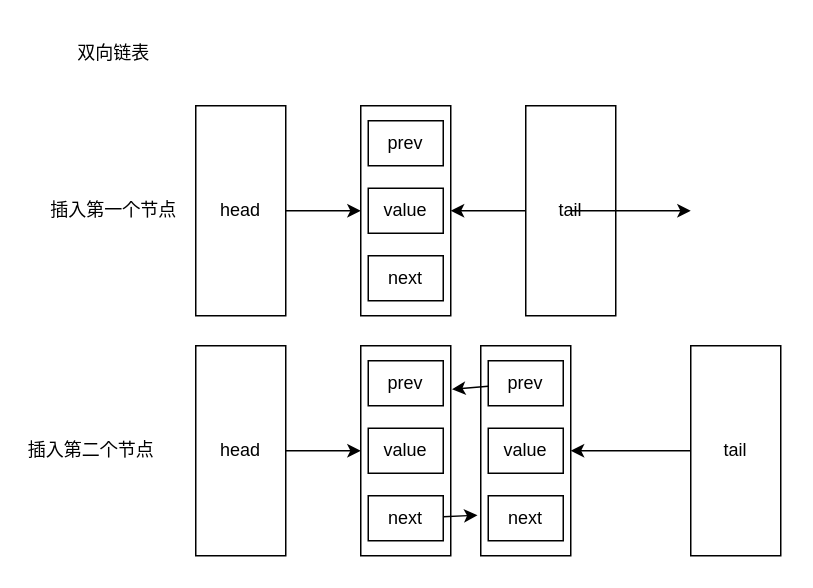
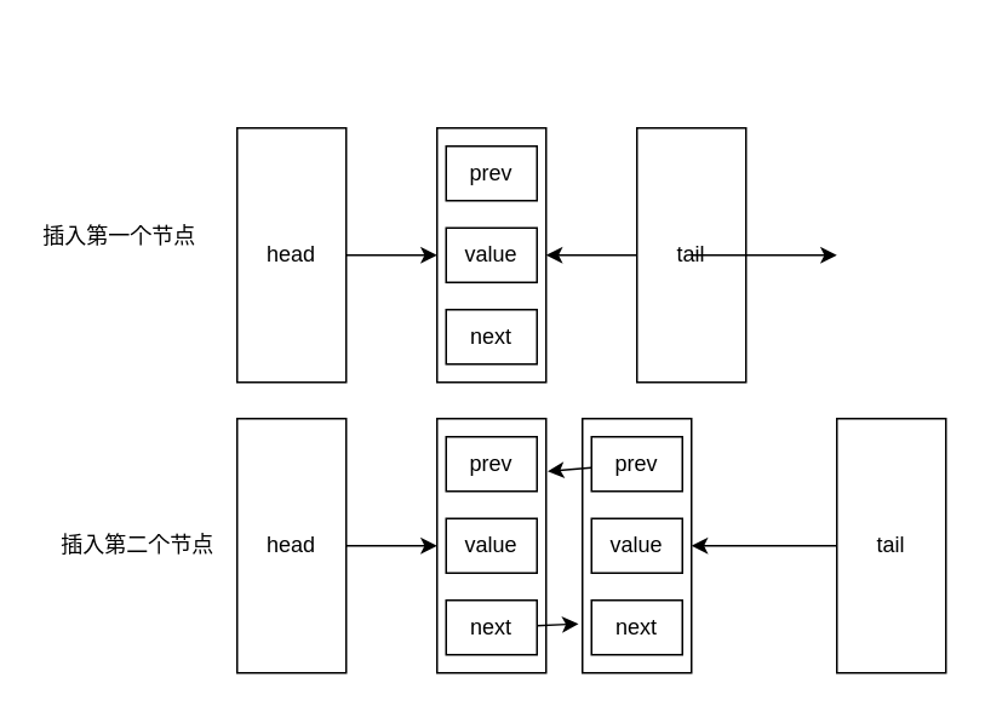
  <mxCell id="0" />
  <mxCell id="1" parent="0" />
  <mxCell id="2" style="edgeStyle=none;html=1;entryX=0;entryY=0.5;entryDx=0;entryDy=0;" parent="1" source="3" target="4" edge="1"><mxGeometry relative="1" as="geometry" /></mxCell>
  <mxCell id="3" value="head" style="rounded=0;whiteSpace=wrap;html=1;" parent="1" vertex="1"><mxGeometry x="130" y="70" width="60" height="140" as="geometry" /></mxCell>
  <mxCell id="4" value="" style="rounded=0;whiteSpace=wrap;html=1;" parent="1" vertex="1"><mxGeometry x="240" y="70" width="60" height="140" as="geometry" /></mxCell>
  <mxCell id="5" value="prev" style="rounded=0;whiteSpace=wrap;html=1;" parent="1" vertex="1"><mxGeometry x="245" y="80" width="50" height="30" as="geometry" /></mxCell>
  <mxCell id="6" value="value" style="rounded=0;whiteSpace=wrap;html=1;" parent="1" vertex="1"><mxGeometry x="245" y="125" width="50" height="30" as="geometry" /></mxCell>
  <mxCell id="7" value="next" style="rounded=0;whiteSpace=wrap;html=1;" parent="1" vertex="1"><mxGeometry x="245" y="170" width="50" height="30" as="geometry" /></mxCell>
  <mxCell id="8" style="edgeStyle=none;html=1;entryX=1;entryY=0.5;entryDx=0;entryDy=0;" parent="1" source="9" target="4" edge="1"><mxGeometry relative="1" as="geometry" /></mxCell>
  <mxCell id="9" value="tail" style="rounded=0;whiteSpace=wrap;html=1;" parent="1" vertex="1"><mxGeometry x="350" y="70" width="60" height="140" as="geometry" /></mxCell>
  <mxCell id="10" style="edgeStyle=none;html=1;entryX=0;entryY=0.5;entryDx=0;entryDy=0;" parent="1" source="11" target="12" edge="1"><mxGeometry relative="1" as="geometry" /></mxCell>
  <mxCell id="11" value="head" style="rounded=0;whiteSpace=wrap;html=1;" parent="1" vertex="1"><mxGeometry x="130" y="230" width="60" height="140" as="geometry" /></mxCell>
  <mxCell id="12" value="" style="rounded=0;whiteSpace=wrap;html=1;" parent="1" vertex="1"><mxGeometry x="240" y="230" width="60" height="140" as="geometry" /></mxCell>
  <mxCell id="13" value="prev" style="rounded=0;whiteSpace=wrap;html=1;" parent="1" vertex="1"><mxGeometry x="245" y="240" width="50" height="30" as="geometry" /></mxCell>
  <mxCell id="14" value="value" style="rounded=0;whiteSpace=wrap;html=1;" parent="1" vertex="1"><mxGeometry x="245" y="285" width="50" height="30" as="geometry" /></mxCell>
  <mxCell id="15" style="edgeStyle=none;html=1;entryX=-0.036;entryY=0.807;entryDx=0;entryDy=0;entryPerimeter=0;" parent="1" source="16" target="19" edge="1"><mxGeometry relative="1" as="geometry" /></mxCell>
  <mxCell id="16" value="next" style="rounded=0;whiteSpace=wrap;html=1;" parent="1" vertex="1"><mxGeometry x="245" y="330" width="50" height="30" as="geometry" /></mxCell>
  <mxCell id="17" style="edgeStyle=none;html=1;entryX=1;entryY=0.5;entryDx=0;entryDy=0;" parent="1" source="18" target="19" edge="1"><mxGeometry relative="1" as="geometry" /></mxCell>
  <mxCell id="18" value="tail" style="rounded=0;whiteSpace=wrap;html=1;" parent="1" vertex="1"><mxGeometry x="460" y="230" width="60" height="140" as="geometry" /></mxCell>
  <mxCell id="19" value="" style="rounded=0;whiteSpace=wrap;html=1;" parent="1" vertex="1"><mxGeometry x="320" y="230" width="60" height="140" as="geometry" /></mxCell>
  <mxCell id="20" style="edgeStyle=none;html=1;entryX=1.014;entryY=0.207;entryDx=0;entryDy=0;entryPerimeter=0;" parent="1" source="21" target="12" edge="1"><mxGeometry relative="1" as="geometry" /></mxCell>
  <mxCell id="21" value="prev" style="rounded=0;whiteSpace=wrap;html=1;" parent="1" vertex="1"><mxGeometry x="325" y="240" width="50" height="30" as="geometry" /></mxCell>
  <mxCell id="22" value="value" style="rounded=0;whiteSpace=wrap;html=1;" parent="1" vertex="1"><mxGeometry x="325" y="285" width="50" height="30" as="geometry" /></mxCell>
  <mxCell id="23" value="next" style="rounded=0;whiteSpace=wrap;html=1;" parent="1" vertex="1"><mxGeometry x="325" y="330" width="50" height="30" as="geometry" /></mxCell>
- <mxCell id="24" value="插入第一个节点" style="text;html=1;align=center;verticalAlign=middle;resizable=0;points=[];autosize=1;strokeColor=none;fillColor=none;" parent="1" vertex="1"><mxGeometry y="125" width="110" height="30" as="geometry" x="20" /></mxCell>
- <mxCell id="25" value="双向链表" style="text;html=1;align=center;verticalAlign=middle;resizable=0;points=[];autosize=1;strokeColor=none;fillColor=none;" parent="1" vertex="1"><mxGeometry x="40" y="20" width="70" height="30" as="geometry" /></mxCell>
- <mxCell id="26" value="插入第二个节点" style="text;html=1;align=center;verticalAlign=middle;resizable=0;points=[];autosize=1;strokeColor=none;fillColor=none;" parent="1" vertex="1"><mxGeometry x="5" y="285" width="110" height="30" as="geometry" /></mxCell>
+ <mxCell id="24" value="插入第一个节点" style="text;html=1;align=center;verticalAlign=middle;resizable=0;points=[];autosize=1;strokeColor=none;fillColor=none;" parent="1" vertex="1"><mxGeometry x="10" y="115" width="110" height="30" as="geometry" /></mxCell>
+ <mxCell id="26" value="插入第二个节点" style="text;html=1;align=center;verticalAlign=middle;resizable=0;points=[];autosize=1;strokeColor=none;fillColor=none;" parent="1" vertex="1"><mxGeometry y="285" width="110" height="30" as="geometry" x="20" /></mxCell>
  <mxCell id="27" value="" style="edgeStyle=none;orthogonalLoop=1;jettySize=auto;html=1;" edge="1" parent="1"><mxGeometry width="80" relative="1" as="geometry"><mxPoint x="380" y="140" as="sourcePoint" /><mxPoint x="460" y="140" as="targetPoint" /><Array as="points" /></mxGeometry></mxCell>
